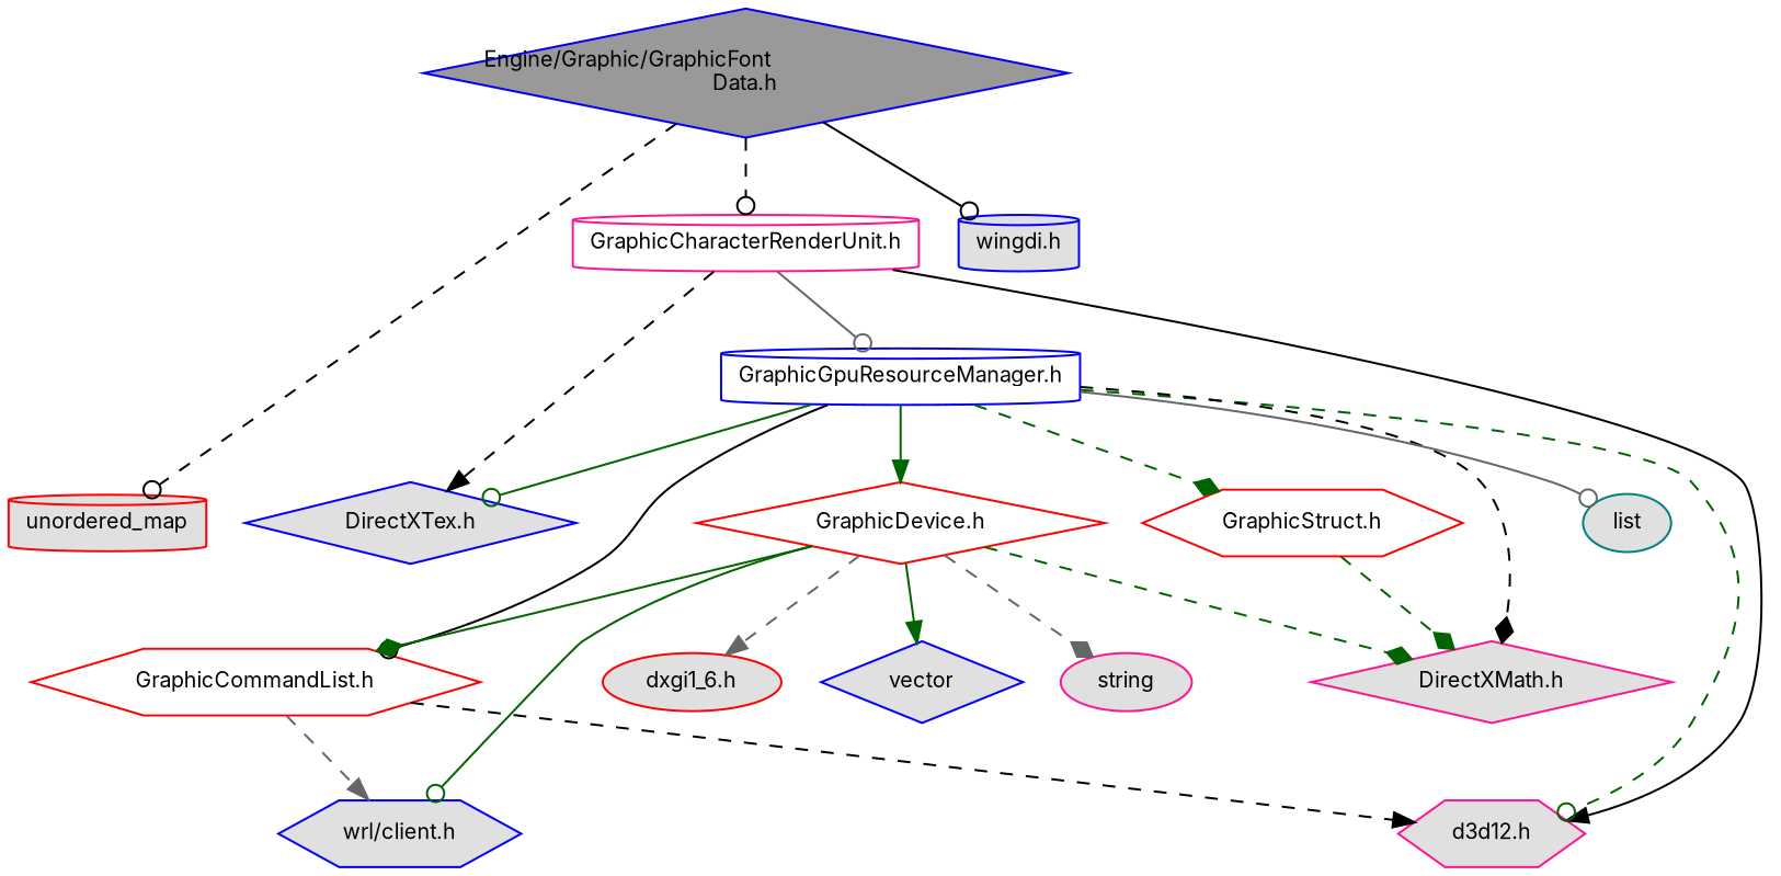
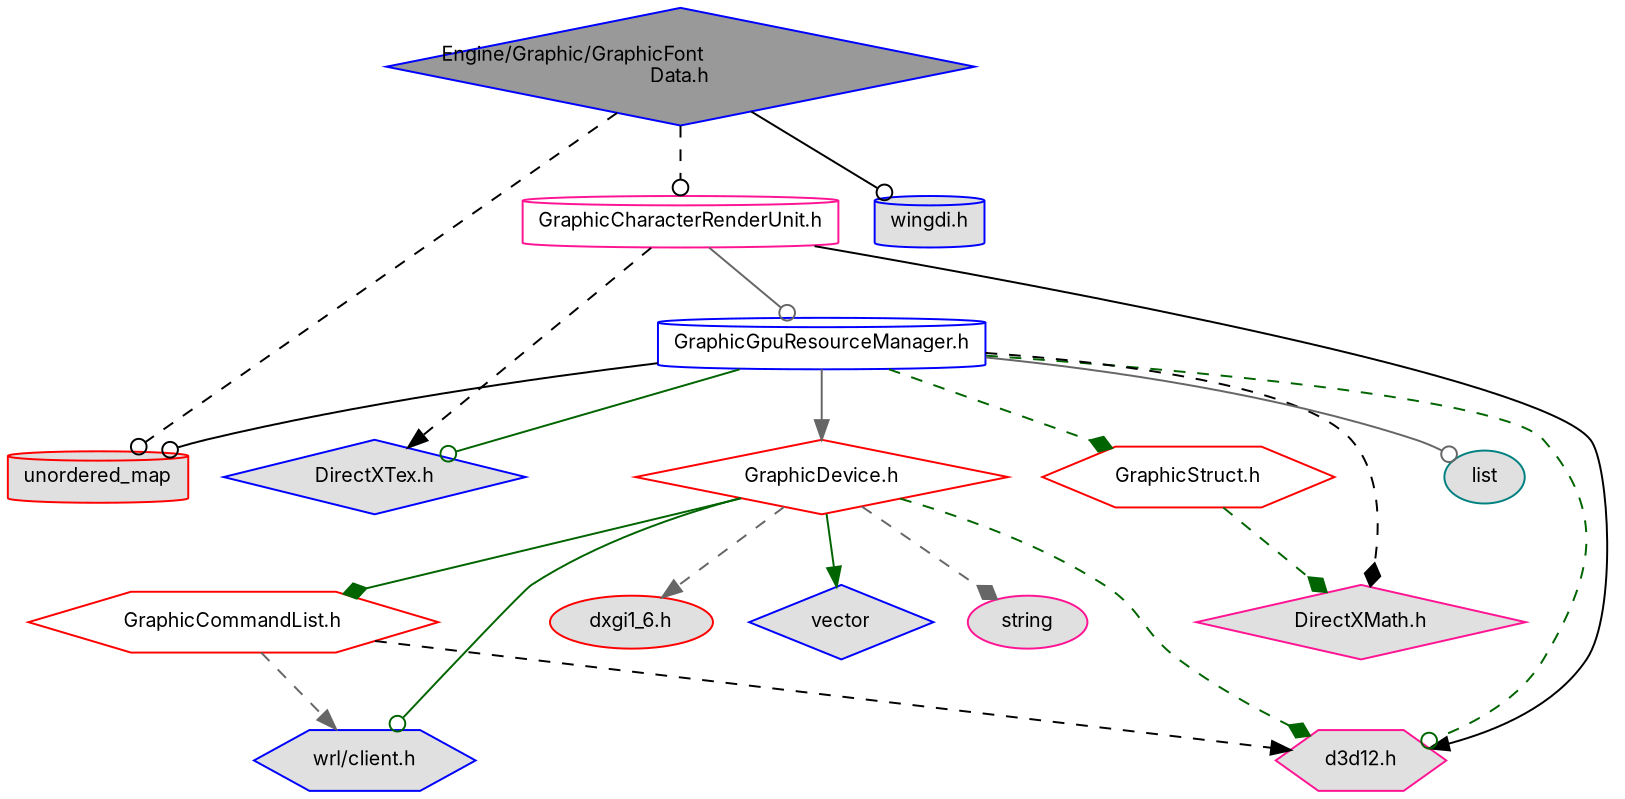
  digraph {
    fontname=Inter
    node [color=blue fillcolor="#E0E0E0" fontname=Inter fontsize=10 shape=diamond style=filled]
    edge [arrowhead=odot color=darkgreen fontname=Inter fontsize=10 labelfontname=Helvetica labelfontsize=10 style=dashed]
    n1 [fillcolor=grey60 fontcolor=black height=0.2 label="Engine/Graphic/GraphicFont\lData.h" width=0.4]
    n2 [color=deeppink fillcolor=white height=0.2 label="GraphicCharacterRenderUnit.h" shape=cylinder width=0.4]
    n3 [color=red height=0.2 label=unordered_map shape=cylinder width=0.4]
    n4 [height=0.2 label="wingdi.h" shape=cylinder width=0.4]
    n5 [fillcolor=white height=0.2 label="GraphicGpuResourceManager.h" shape=cylinder width=0.4]
    n6 [color=deeppink height=0.2 label="d3d12.h" shape=hexagon width=0.4]
    n7 [height=0.2 label="DirectXTex.h" width=0.4]
    n8 [color=red fillcolor=white height=0.2 label="GraphicDevice.h" width=0.4]
    n9 [color=red fillcolor=white height=0.2 label="GraphicCommandList.h" shape=hexagon width=0.4]
    n10 [color=red fillcolor=white height=0.2 label="GraphicStruct.h" shape=hexagon width=0.4]
    n11 [color=deeppink height=0.2 label="DirectXMath.h" width=0.4]
    n12 [color=teal height=0.2 label=list shape=ellipse width=0.4]
    n13 [height=0.2 label="wrl/client.h" shape=hexagon width=0.4]
    n14 [color=red height=0.2 label="dxgi1_6.h" shape=ellipse width=0.4]
    n15 [height=0.2 label=vector width=0.4]
    n16 [color=deeppink height=0.2 label=string shape=ellipse width=0.4]
    n1 -> n2 [color=black]
    n1 -> n3 [color=black]
    n1 -> n4 [color=black style=solid]
    n2 -> n5 [color=gray40 style=solid]
    n2 -> n6 [arrowhead=normal color=black style=solid]
    n2 -> n7 [arrowhead=normal color=black]
    n5 -> n6
    n5 -> n7 [style=solid]
-   n5 -> n8 [arrowhead=normal style=solid]
-   n5 -> n9 [color=black style=solid]
+   n5 -> n8 [arrowhead=normal color=gray40 style=solid]
+   n5 -> n3 [color=black style=solid]
    n5 -> n10 [arrowhead=diamond]
    n5 -> n11 [arrowhead=diamond color=black]
    n5 -> n12 [color=gray40 style=solid]
-   n8 -> n11 [arrowhead=diamond]
+   n8 -> n6 [arrowhead=diamond]
    n8 -> n9 [arrowhead=diamond style=solid]
    n8 -> n13 [style=solid]
    n8 -> n14 [arrowhead=normal color=gray40]
    n8 -> n15 [arrowhead=normal style=solid]
    n8 -> n16 [arrowhead=diamond color=gray40]
    n9 -> n6 [arrowhead=normal color=black]
    n9 -> n13 [arrowhead=normal color=gray40]
    n10 -> n11 [arrowhead=diamond]
  }
